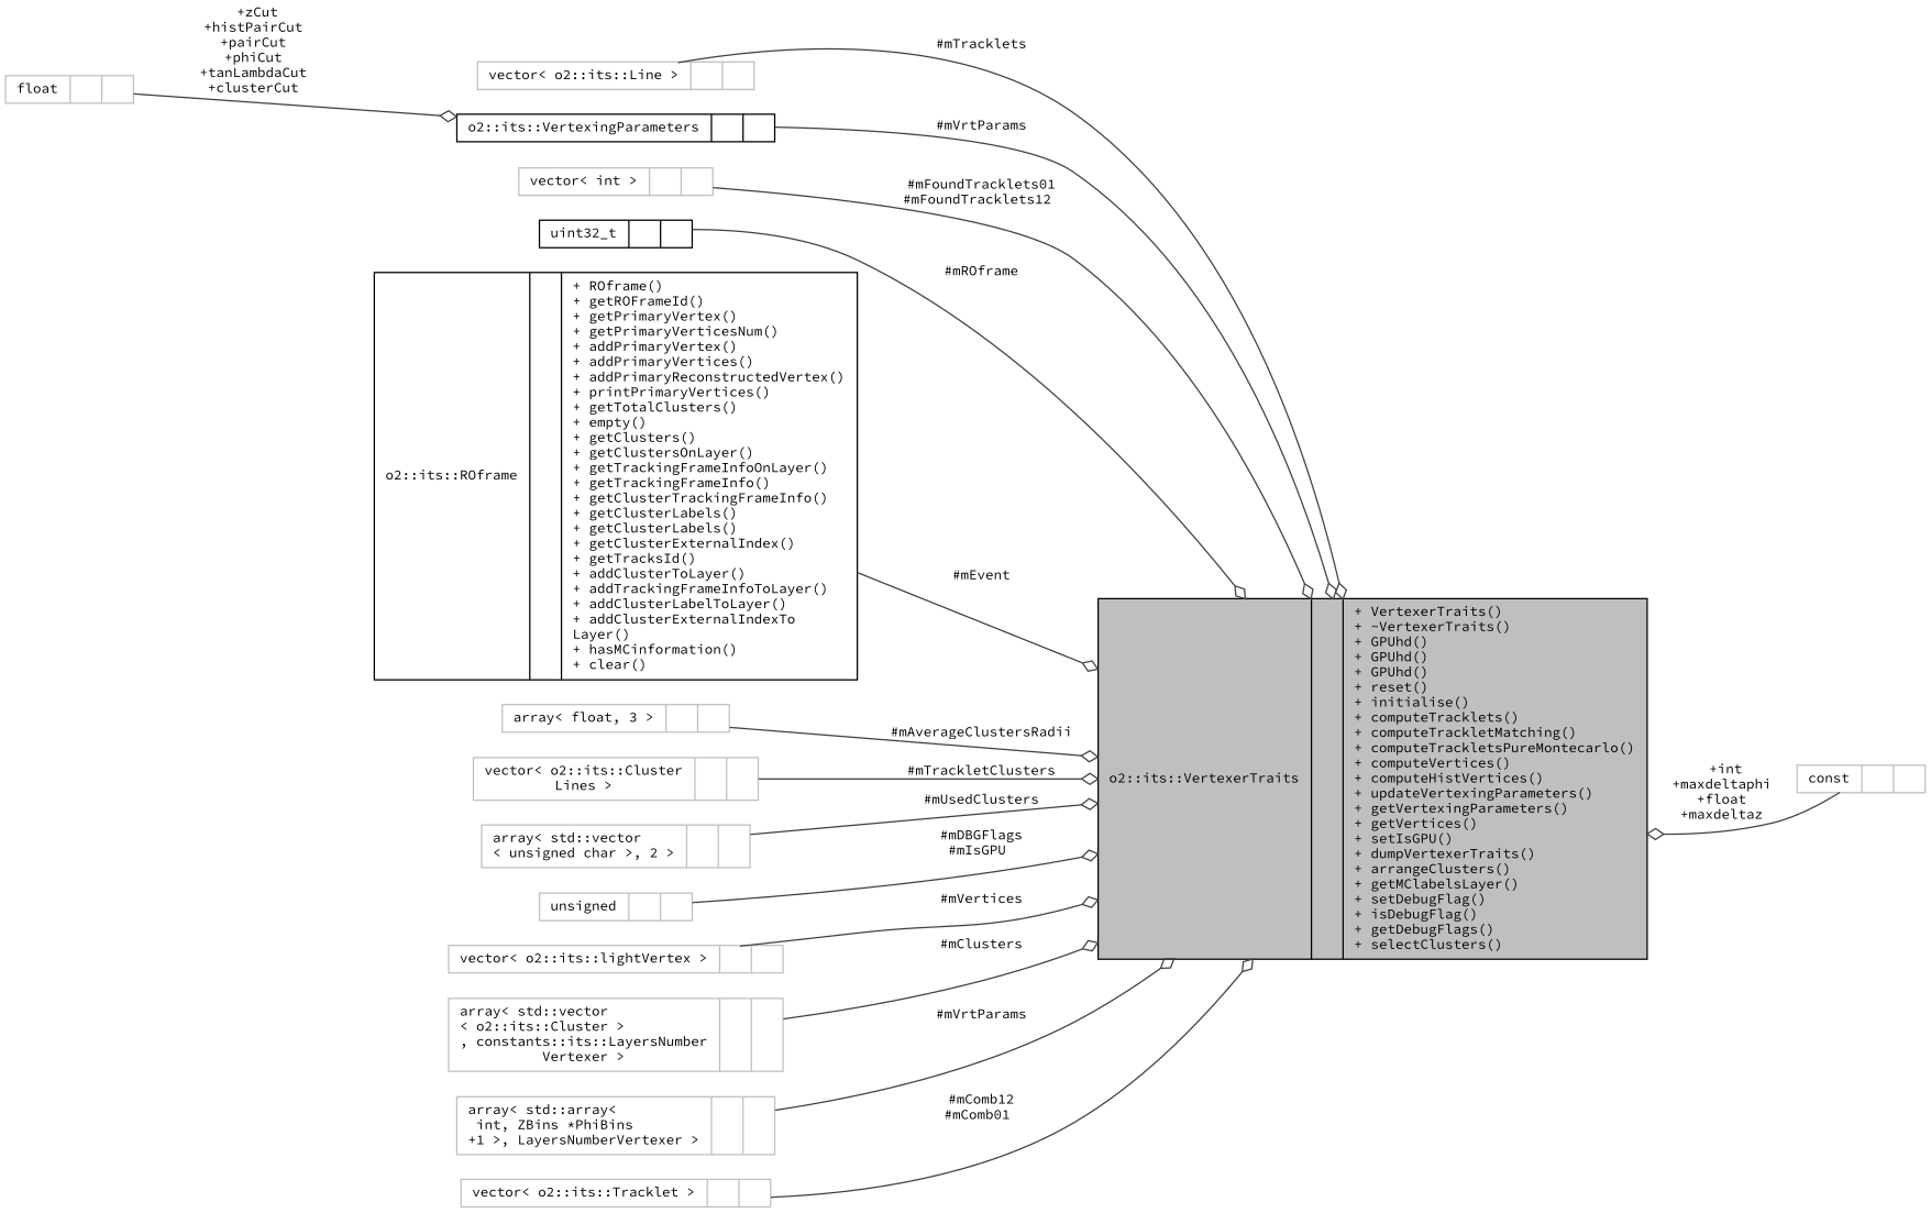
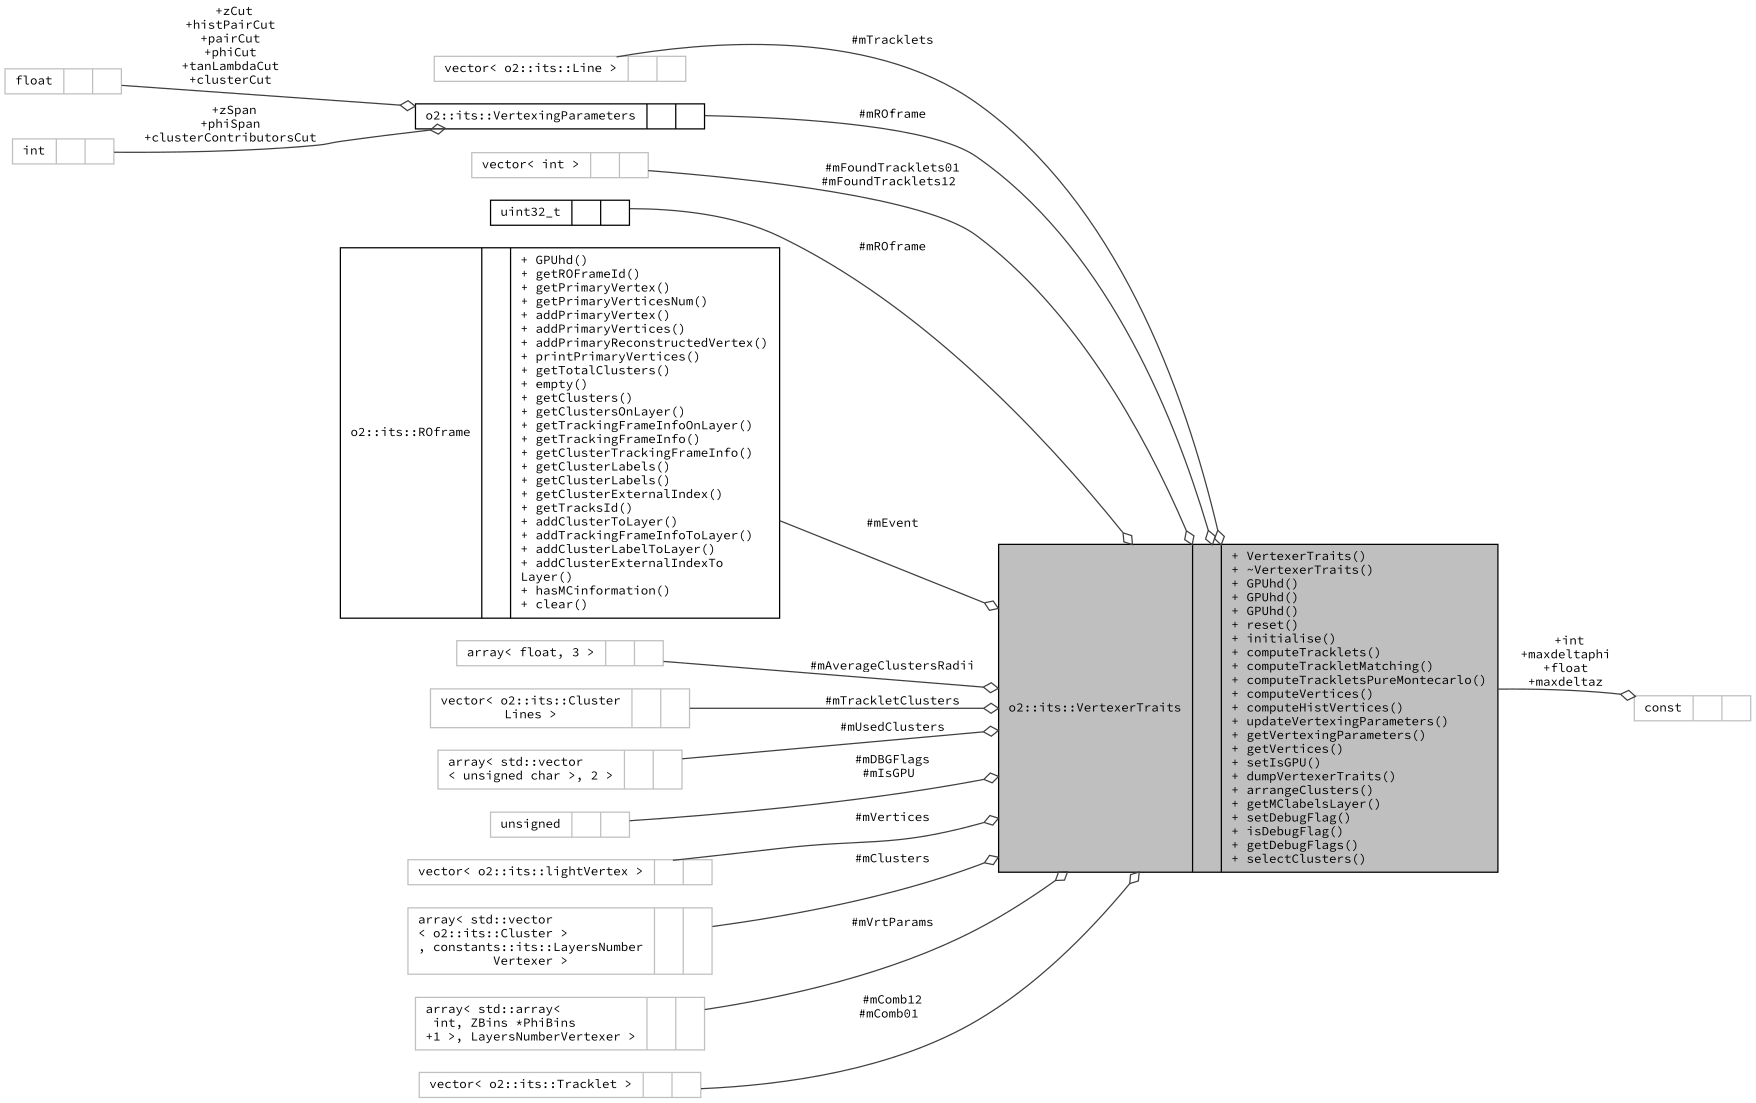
  digraph {
    fontname="Source Code Pro"
    rankdir=LR
    node [color=grey75 fontname="Source Code Pro" fontsize=10 shape=record]
    edge [arrowhead=odiamond color=grey25 fontname="Source Code Pro" fontsize=10 labelfontname=Helvetica labelfontsize=10 style=solid]
    n1 [color=black fillcolor=grey75 fontcolor=black height=0.2 label="{o2::its::VertexerTraits\n||+ VertexerTraits()\l+ ~VertexerTraits()\l+ GPUhd()\l+ GPUhd()\l+ GPUhd()\l+ reset()\l+ initialise()\l+ computeTracklets()\l+ computeTrackletMatching()\l+ computeTrackletsPureMontecarlo()\l+ computeVertices()\l+ computeHistVertices()\l+ updateVertexingParameters()\l+ getVertexingParameters()\l+ getVertices()\l+ setIsGPU()\l+ dumpVertexerTraits()\l+ arrangeClusters()\l+ getMClabelsLayer()\l+ setDebugFlag()\l+ isDebugFlag()\l+ getDebugFlags()\l+ selectClusters()\l}" style=filled width=0.4]
    n2 [height=0.2 label="{vector\< o2::its::Line \>\n||}" width=0.4]
    n3 [color=black height=0.2 label="{o2::its::VertexingParameters\n||}" width=0.4]
    n4 [height=0.2 label="{float\n||}" width=0.4]
+   n5 [height=0.2 label="{int\n||}" width=0.4]
    n6 [height=0.2 label="{vector\< int \>\n||}" width=0.4]
    n7 [color=black height=0.2 label="{uint32_t\n||}" width=0.4]
-   n8 [color=black height=0.2 label="{o2::its::ROframe\n||+ ROframe()\l+ getROFrameId()\l+ getPrimaryVertex()\l+ getPrimaryVerticesNum()\l+ addPrimaryVertex()\l+ addPrimaryVertices()\l+ addPrimaryReconstructedVertex()\l+ printPrimaryVertices()\l+ getTotalClusters()\l+ empty()\l+ getClusters()\l+ getClustersOnLayer()\l+ getTrackingFrameInfoOnLayer()\l+ getTrackingFrameInfo()\l+ getClusterTrackingFrameInfo()\l+ getClusterLabels()\l+ getClusterLabels()\l+ getClusterExternalIndex()\l+ getTracksId()\l+ addClusterToLayer()\l+ addTrackingFrameInfoToLayer()\l+ addClusterLabelToLayer()\l+ addClusterExternalIndexTo\lLayer()\l+ hasMCinformation()\l+ clear()\l}" width=0.4]
+   n8 [color=black height=0.2 label="{o2::its::ROframe\n||+ GPUhd()\l+ getROFrameId()\l+ getPrimaryVertex()\l+ getPrimaryVerticesNum()\l+ addPrimaryVertex()\l+ addPrimaryVertices()\l+ addPrimaryReconstructedVertex()\l+ printPrimaryVertices()\l+ getTotalClusters()\l+ empty()\l+ getClusters()\l+ getClustersOnLayer()\l+ getTrackingFrameInfoOnLayer()\l+ getTrackingFrameInfo()\l+ getClusterTrackingFrameInfo()\l+ getClusterLabels()\l+ getClusterLabels()\l+ getClusterExternalIndex()\l+ getTracksId()\l+ addClusterToLayer()\l+ addTrackingFrameInfoToLayer()\l+ addClusterLabelToLayer()\l+ addClusterExternalIndexTo\lLayer()\l+ hasMCinformation()\l+ clear()\l}" width=0.4]
    n9 [height=0.2 label="{array\< float, 3 \>\n||}" width=0.4]
    n10 [height=0.2 label="{vector\< o2::its::Cluster\lLines \>\n||}" width=0.4]
    n11 [height=0.2 label="{array\< std::vector\l\< unsigned char \>, 2 \>\n||}" width=0.4]
    n12 [height=0.2 label="{unsigned\n||}" width=0.4]
    n13 [height=0.2 label="{const\n||}" width=0.4]
    n14 [height=0.2 label="{vector\< o2::its::lightVertex \>\n||}" width=0.4]
    n15 [height=0.2 label="{array\< std::vector\l\< o2::its::Cluster \>\l, constants::its::LayersNumber\lVertexer \>\n||}" width=0.4]
    n16 [height=0.2 label="{array\< std::array\<\l int, ZBins *PhiBins\l+1 \>, LayersNumberVertexer \>\n||}" width=0.4]
    n17 [height=0.2 label="{vector\< o2::its::Tracklet \>\n||}" width=0.4]
    n2 -> n1 [label=" #mTracklets"]
-   n3 -> n1 [label=" #mVrtParams"]
+   n3 -> n1 [label=" #mROframe"]
    n4 -> n3 [label=" +zCut\n+histPairCut\n+pairCut\n+phiCut\n+tanLambdaCut\n+clusterCut"]
+   n5 -> n3 [label=" +zSpan\n+phiSpan\n+clusterContributorsCut"]
    n6 -> n1 [label=" #mFoundTracklets01\n#mFoundTracklets12"]
    n7 -> n1 [label=" #mROframe"]
    n8 -> n1 [label=" #mEvent"]
    n9 -> n1 [label=" #mAverageClustersRadii"]
    n10 -> n1 [label=" #mTrackletClusters"]
    n11 -> n1 [label=" #mUsedClusters"]
    n12 -> n1 [label=" #mDBGFlags\n#mIsGPU"]
-   n13 -> n1 [label=" +int\n+maxdeltaphi\n+float\n+maxdeltaz"]
+   n1 -> n13 [label=" +int\n+maxdeltaphi\n+float\n+maxdeltaz"]
    n14 -> n1 [label=" #mVertices"]
    n15 -> n1 [label=" #mClusters"]
    n16 -> n1 [label=" #mVrtParams"]
    n17 -> n1 [label=" #mComb12\n#mComb01"]
  }
